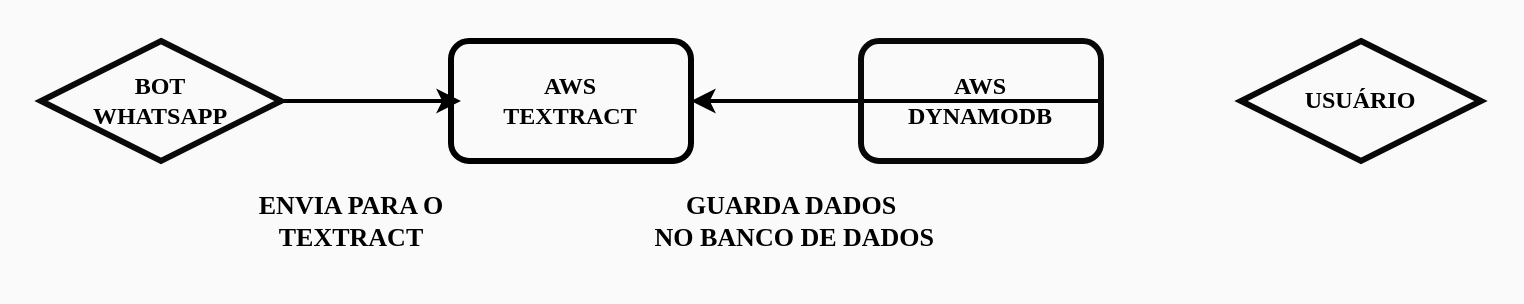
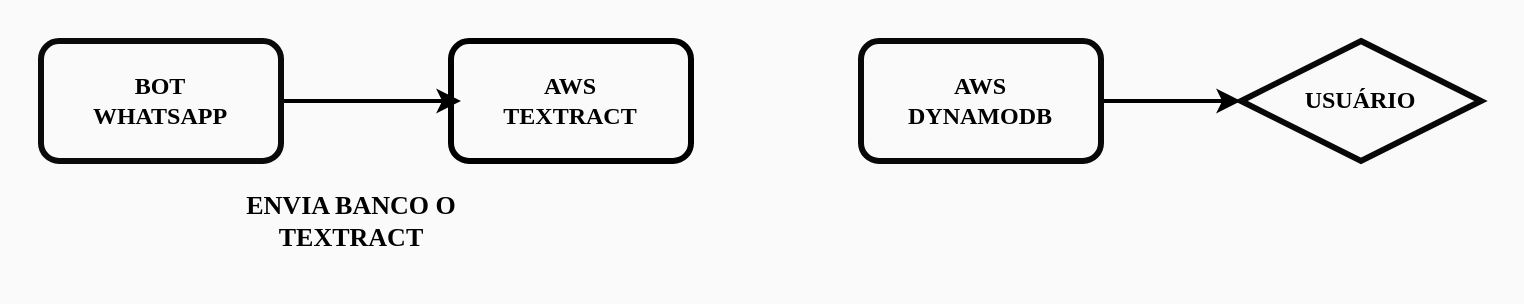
  <mxCell id="0" />
  <mxCell id="1" parent="0" />
  <mxCell id="2" style="edgeStyle=none;html=1;labelBackgroundColor=none;strokeColor=#000000;strokeWidth=2;fontFamily=Comic Sans MS;fontSize=13;fontColor=#000000;fillColor=none;" parent="1" source="3" edge="1"><mxGeometry relative="1" as="geometry"><mxPoint x="230" y="50" as="targetPoint" /><Array as="points"><mxPoint x="180" y="50" /></Array></mxGeometry></mxCell>
- <mxCell id="3" value="BOT&lt;br&gt;WHATSAPP" style="rhombus;whiteSpace=wrap;html=1;fontFamily=Comic Sans MS;fontColor=#000000;fillColor=none;strokeWidth=3;strokeColor=#0a0a0a;fontStyle=1;" parent="1" vertex="1"><mxGeometry x="20" y="20" width="120" height="60" as="geometry" /></mxCell>
- <mxCell id="4" style="edgeStyle=none;html=1;exitX=1;exitY=0.5;exitDx=0;exitDy=0;labelBackgroundColor=none;strokeColor=#000000;strokeWidth=2;fontFamily=Comic Sans MS;fontSize=13;fontColor=#000000;fillColor=none;" parent="1" source="5" target="6" edge="1"><mxGeometry relative="1" as="geometry" /></mxCell>
+ <mxCell id="3" value="BOT&lt;br&gt;WHATSAPP" style="rounded=1;whiteSpace=wrap;html=1;fontFamily=Comic Sans MS;fontColor=#000000;fillColor=none;strokeWidth=3;strokeColor=#0a0a0a;fontStyle=1" parent="1" vertex="1"><mxGeometry x="20" y="20" width="120" height="60" as="geometry" /></mxCell>
+ <mxCell id="4" style="edgeStyle=none;html=1;exitX=1;exitY=0.5;exitDx=0;exitDy=0;labelBackgroundColor=none;strokeColor=#000000;strokeWidth=2;fontFamily=Comic Sans MS;fontSize=13;fontColor=#000000;fillColor=none;" parent="1" source="5" target="9" edge="1"><mxGeometry relative="1" as="geometry" /></mxCell>
  <mxCell id="5" value="AWS&lt;br&gt;DYNAMODB" style="rounded=1;whiteSpace=wrap;html=1;fontFamily=Comic Sans MS;fontStyle=1;fontColor=#000000;fillColor=none;strokeWidth=3;strokeColor=#080808;" parent="1" vertex="1"><mxGeometry x="430" y="20" width="120" height="60" as="geometry" /></mxCell>
  <mxCell id="6" value="AWS&lt;br&gt;TEXTRACT" style="rounded=1;whiteSpace=wrap;html=1;fillColor=none;labelBackgroundColor=none;fontColor=#000000;labelBorderColor=none;strokeColor=#000000;strokeWidth=3;fontStyle=1;fontFamily=Comic Sans MS;" parent="1" vertex="1"><mxGeometry x="225" y="20" width="120" height="60" as="geometry" /></mxCell>
- <mxCell id="7" value="&lt;b&gt;ENVIA PARA O&lt;br&gt;TEXTRACT&lt;/b&gt;" style="text;html=1;align=center;verticalAlign=middle;resizable=0;points=[];autosize=1;strokeColor=none;fillColor=none;fontSize=13;fontFamily=Comic Sans MS;fontColor=#000000;" parent="1" vertex="1"><mxGeometry x="115" y="90" width="120" height="40" as="geometry" /></mxCell>
- <mxCell id="8" value="&lt;b&gt;GUARDA DADOS&lt;br&gt;&amp;nbsp;NO BANCO DE DADOS&lt;/b&gt;" style="text;html=1;align=center;verticalAlign=middle;resizable=0;points=[];autosize=1;strokeColor=none;fillColor=none;fontSize=13;fontFamily=Comic Sans MS;fontColor=#000000;" parent="1" vertex="1"><mxGeometry x="305" y="90" width="180" height="40" as="geometry" /></mxCell>
+ <mxCell id="7" value="&lt;b&gt;ENVIA BANCO O&lt;br&gt;TEXTRACT&lt;/b&gt;" style="text;html=1;align=center;verticalAlign=middle;resizable=0;points=[];autosize=1;strokeColor=none;fillColor=none;fontSize=13;fontFamily=Comic Sans MS;fontColor=#000000;" parent="1" vertex="1"><mxGeometry x="115" y="90" width="120" height="40" as="geometry" /></mxCell>
  <mxCell id="9" value="USUÁRIO" style="rhombus;whiteSpace=wrap;html=1;fontFamily=Comic Sans MS;fontStyle=1;fontColor=#000000;fillColor=none;strokeWidth=3;strokeColor=#080808;" parent="1" vertex="1"><mxGeometry x="620" y="20" width="120" height="60" as="geometry" /></mxCell>
